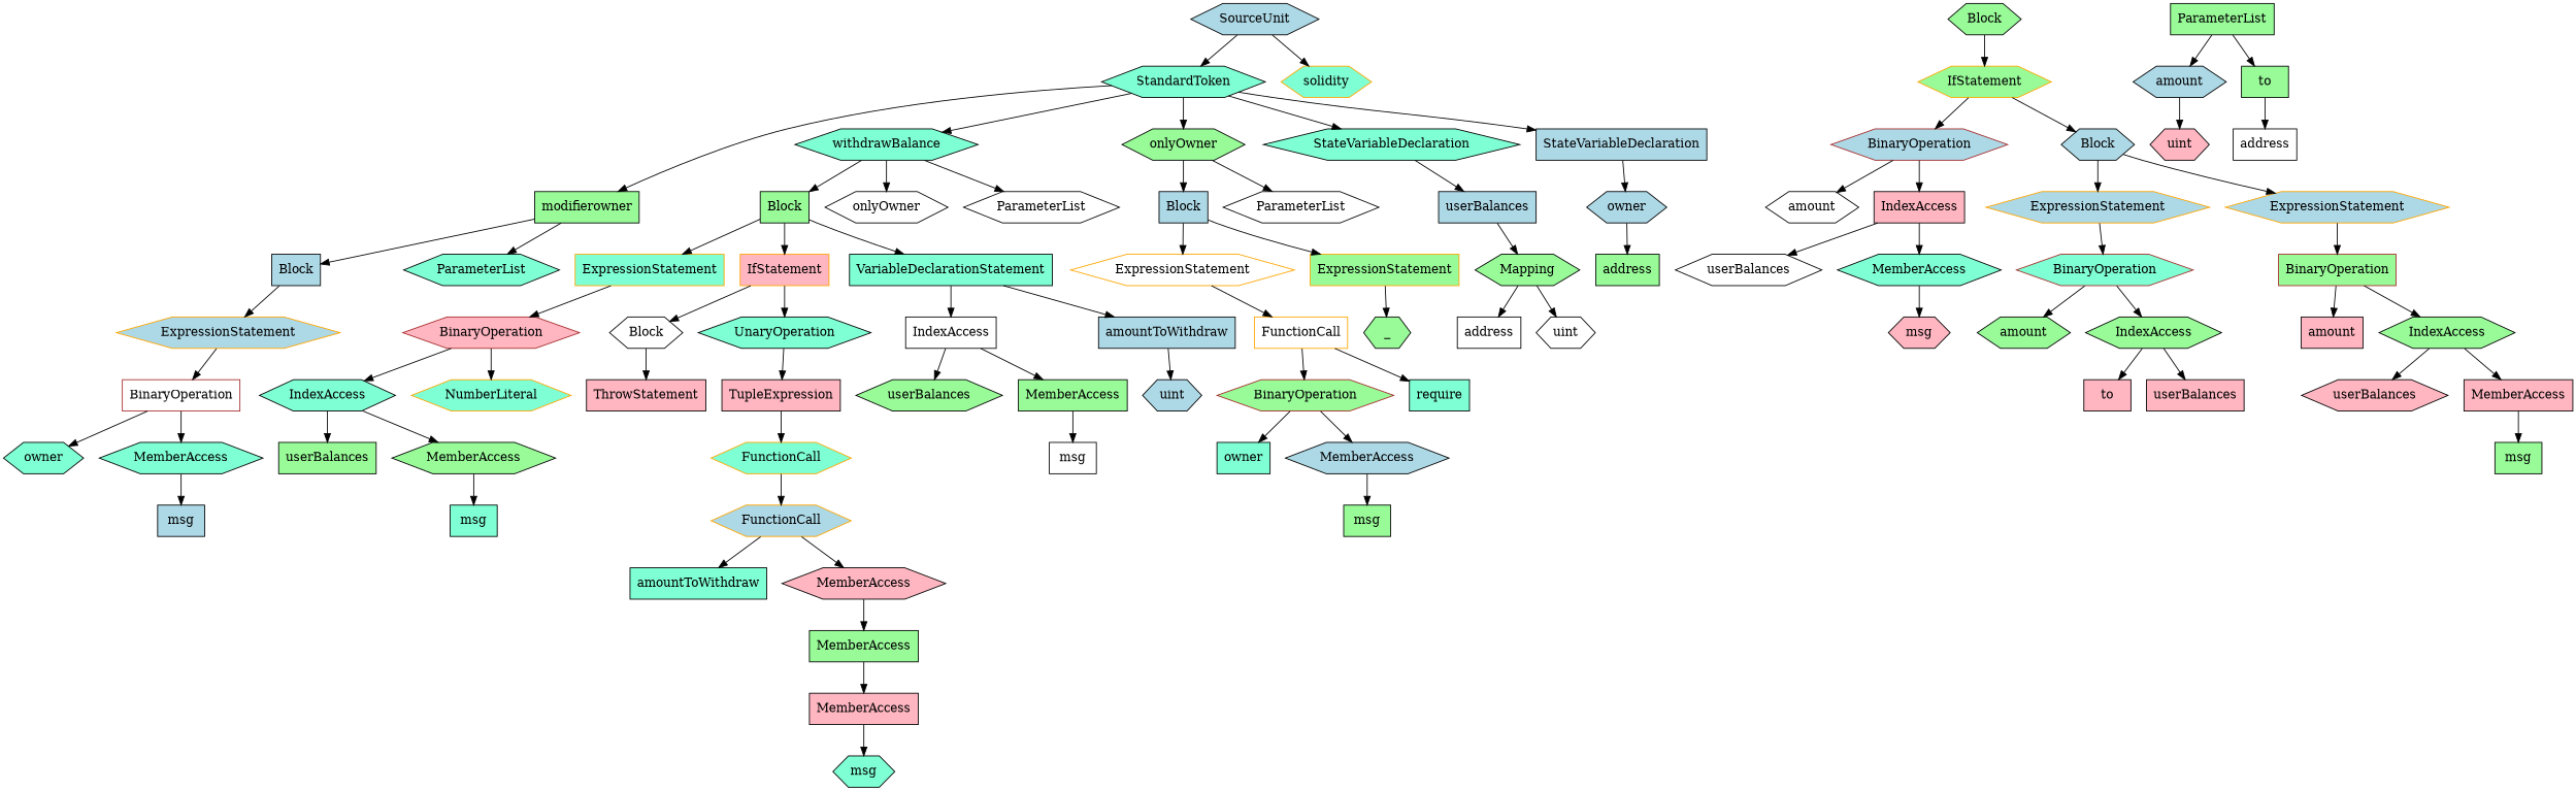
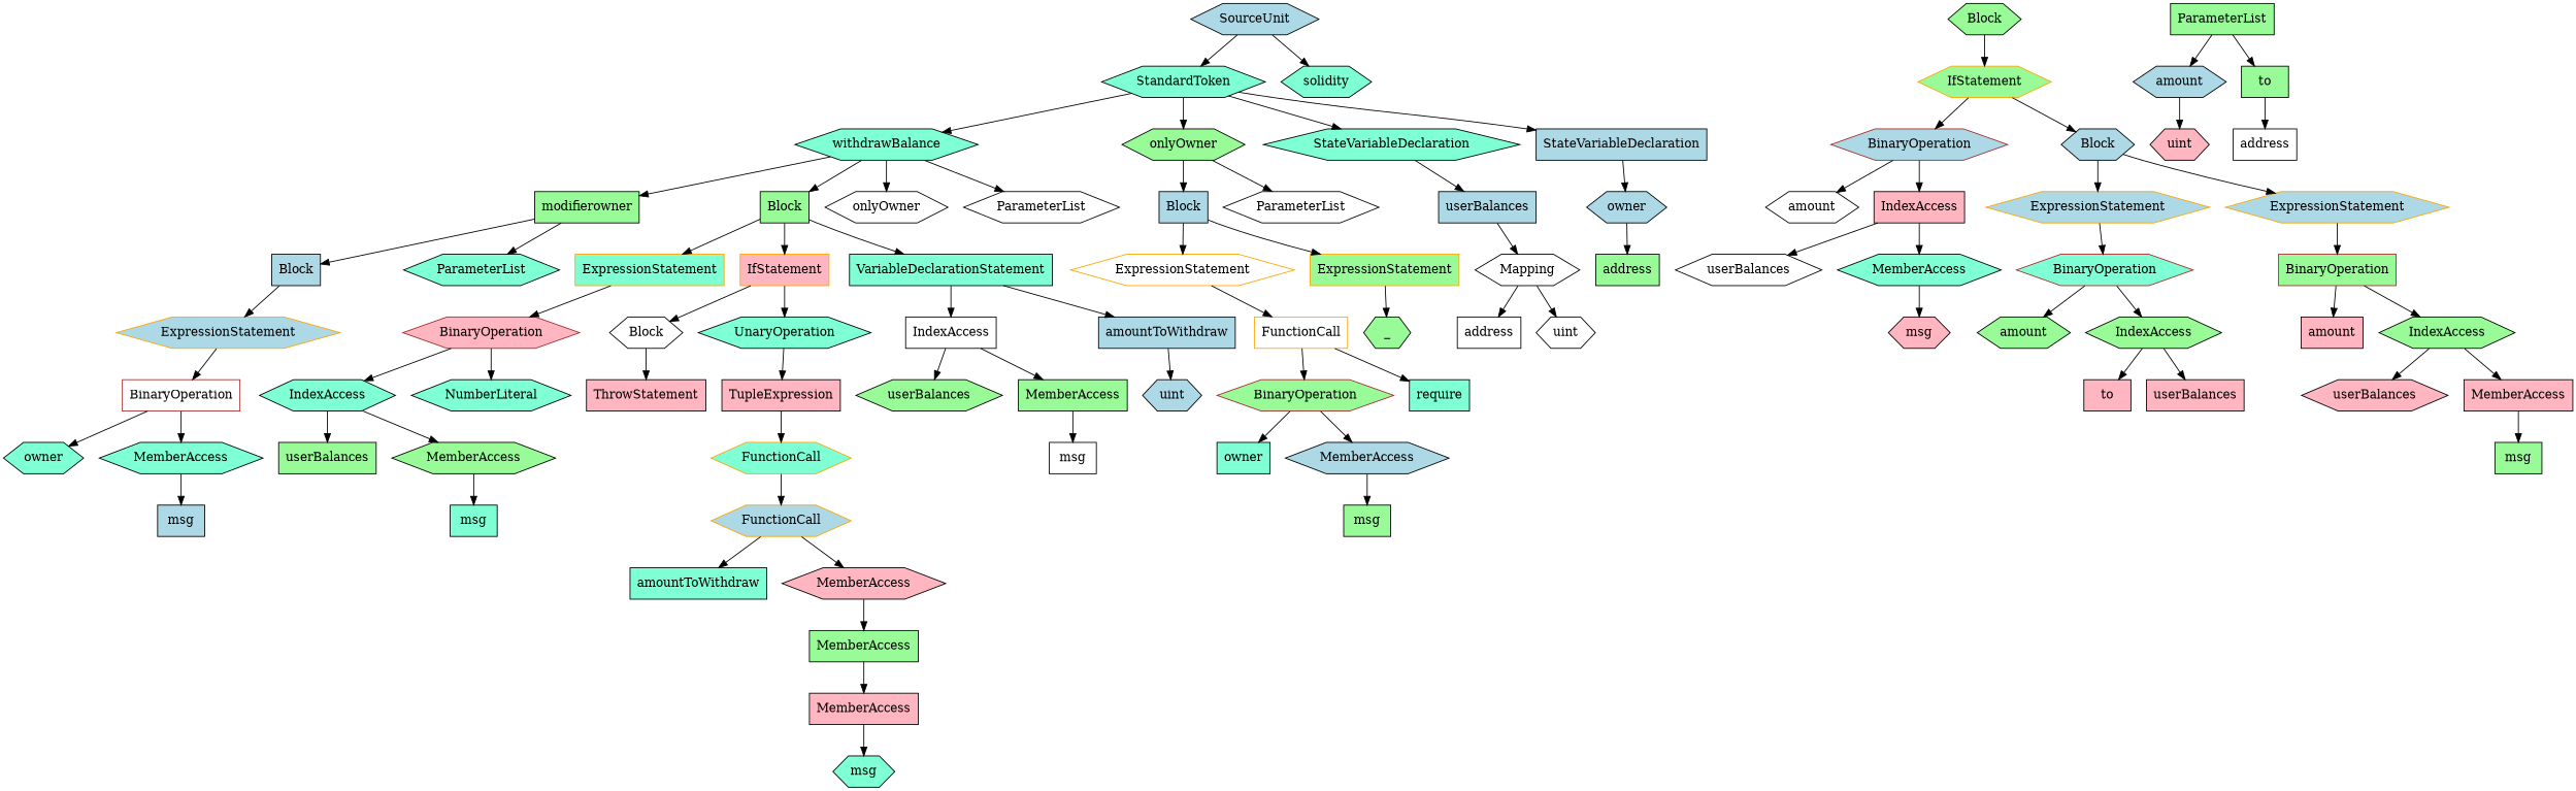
  strict digraph {
    node [color=black fillcolor=palegreen shape=hexagon style=filled]
    n1 [color=brown label=BinaryOperation]
    n2 [fillcolor=aquamarine label=owner shape=box]
    n3 [fillcolor=lightblue label=MemberAccess]
    n4 [label=msg shape=box]
    n5 [color=brown fillcolor=lightblue label=BinaryOperation]
    n6 [fillcolor=white label=amount]
    n7 [fillcolor=lightpink label=IndexAccess shape=box]
    n8 [fillcolor=white label=userBalances]
    n9 [fillcolor=aquamarine label=MemberAccess]
    n10 [color=brown fillcolor=aquamarine label=BinaryOperation]
    n11 [label=amount]
    n12 [label=IndexAccess]
    n13 [fillcolor=lightpink label=to shape=box]
    n14 [fillcolor=lightpink label=userBalances shape=box]
    n15 [color=brown label=BinaryOperation shape=box]
    n16 [fillcolor=lightpink label=amount shape=box]
    n17 [label=IndexAccess]
    n18 [fillcolor=lightpink label=userBalances]
    n19 [fillcolor=lightpink label=MemberAccess shape=box]
    n20 [color=brown fillcolor=white label=BinaryOperation shape=box]
    n21 [fillcolor=aquamarine label=owner]
    n22 [fillcolor=aquamarine label=MemberAccess]
    n23 [fillcolor=lightblue label=msg shape=box]
    n24 [color=brown fillcolor=lightpink label=BinaryOperation]
    n25 [fillcolor=aquamarine label=IndexAccess]
-   n26 [color=orange fillcolor=aquamarine label=NumberLiteral]
+   n26 [fillcolor=aquamarine label=NumberLiteral]
    n27 [label=userBalances shape=box]
    n28 [label=MemberAccess]
    n29 [fillcolor=lightblue label=Block shape=box]
    n30 [color=orange fillcolor=white label=ExpressionStatement]
    n31 [color=orange label=ExpressionStatement shape=box]
    n32 [color=orange fillcolor=white label=FunctionCall shape=box]
    n33 [label=_]
    n34 [label=Block]
    n35 [color=orange label=IfStatement]
    n36 [fillcolor=lightblue label=Block]
    n37 [color=orange fillcolor=lightblue label=ExpressionStatement]
    n38 [color=orange fillcolor=lightblue label=ExpressionStatement]
    n39 [fillcolor=lightblue label=Block shape=box]
    n40 [color=orange fillcolor=lightblue label=ExpressionStatement]
    n41 [label=Block shape=box]
    n42 [color=orange fillcolor=aquamarine label=ExpressionStatement shape=box]
    n43 [color=orange fillcolor=lightpink label=IfStatement shape=box]
    n44 [fillcolor=aquamarine label=VariableDeclarationStatement shape=box]
    n45 [fillcolor=white label=Block]
    n46 [fillcolor=aquamarine label=UnaryOperation]
    n47 [fillcolor=white label=IndexAccess shape=box]
    n48 [fillcolor=lightblue label=amountToWithdraw shape=box]
    n49 [fillcolor=lightpink label=ThrowStatement shape=box]
    n50 [fillcolor=aquamarine label=StandardToken]
    n51 [label=modifierowner shape=box]
    n52 [fillcolor=aquamarine label=withdrawBalance]
    n53 [label=onlyOwner]
    n54 [fillcolor=aquamarine label=StateVariableDeclaration]
    n55 [fillcolor=lightblue label=StateVariableDeclaration shape=box]
    n56 [fillcolor=aquamarine label=ParameterList]
    n57 [fillcolor=white label=onlyOwner]
    n58 [fillcolor=white label=ParameterList]
    n59 [fillcolor=white label=ParameterList]
    n60 [fillcolor=lightblue label=userBalances shape=box]
    n61 [fillcolor=lightblue label=owner]
    n62 [fillcolor=white label=address shape=box]
    n63 [label=address shape=box]
    n64 [fillcolor=white label=address shape=box]
    n65 [fillcolor=white label=uint]
    n66 [fillcolor=lightpink label=uint]
    n67 [fillcolor=lightblue label=uint]
    n68 [fillcolor=aquamarine label=require shape=box]
    n69 [color=orange fillcolor=aquamarine label=FunctionCall]
    n70 [color=orange fillcolor=lightblue label=FunctionCall]
    n71 [fillcolor=aquamarine label=amountToWithdraw shape=box]
    n72 [fillcolor=lightpink label=MemberAccess]
    n73 [label=MemberAccess shape=box]
    n74 [label=ParameterList shape=box]
    n75 [fillcolor=lightblue label=amount]
    n76 [label=to shape=box]
    n77 [fillcolor=lightpink label=msg]
    n78 [label=msg shape=box]
    n79 [fillcolor=white label=msg shape=box]
    n80 [fillcolor=aquamarine label=msg]
    n81 [fillcolor=aquamarine label=msg shape=box]
    n82 [label=userBalances]
    n83 [fillcolor=lightpink label=TupleExpression shape=box]
    n84 [label=MemberAccess shape=box]
-   n85 [label=Mapping]
+   n85 [fillcolor=white label=Mapping]
    n86 [fillcolor=lightpink label=MemberAccess shape=box]
-   n87 [color=orange fillcolor=aquamarine label=solidity]
+   n87 [fillcolor=aquamarine label=solidity]
    n88 [fillcolor=lightblue label=SourceUnit]
    n1 -> n2
    n1 -> n3
    n3 -> n4
    n5 -> n6
    n5 -> n7
    n7 -> n8
    n7 -> n9
    n9 -> n77
    n10 -> n11
    n10 -> n12
    n12 -> n13
    n12 -> n14
    n15 -> n16
    n15 -> n17
    n17 -> n18
    n17 -> n19
    n19 -> n78
    n20 -> n21
    n20 -> n22
    n22 -> n23
    n24 -> n25
    n24 -> n26
    n25 -> n27
    n25 -> n28
    n28 -> n81
    n29 -> n30
    n29 -> n31
    n30 -> n32
    n31 -> n33
    n32 -> n1
    n32 -> n68
    n34 -> n35
    n35 -> n5
    n35 -> n36
    n36 -> n37
    n36 -> n38
    n37 -> n10
    n38 -> n15
    n39 -> n40
    n40 -> n20
    n41 -> n42
    n41 -> n43
    n41 -> n44
    n42 -> n24
    n43 -> n45
    n43 -> n46
    n44 -> n47
    n44 -> n48
    n45 -> n49
    n46 -> n83
    n47 -> n82
    n47 -> n84
    n48 -> n67
-   n50 -> n51
+   n52 -> n51
    n50 -> n52
    n50 -> n53
    n50 -> n54
    n50 -> n55
    n51 -> n39
    n51 -> n56
    n52 -> n41
    n52 -> n57
    n52 -> n58
    n53 -> n29
    n53 -> n59
    n54 -> n60
    n55 -> n61
    n60 -> n85
    n61 -> n63
    n69 -> n70
    n70 -> n71
    n70 -> n72
    n72 -> n73
    n73 -> n86
    n74 -> n75
    n74 -> n76
    n75 -> n66
    n76 -> n64
    n83 -> n69
    n84 -> n79
    n85 -> n62
    n85 -> n65
    n86 -> n80
    n88 -> n50
    n88 -> n87
  }
